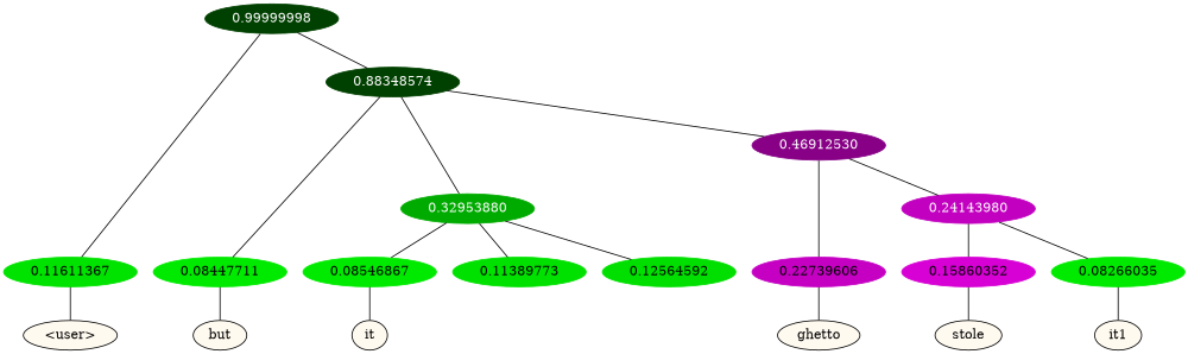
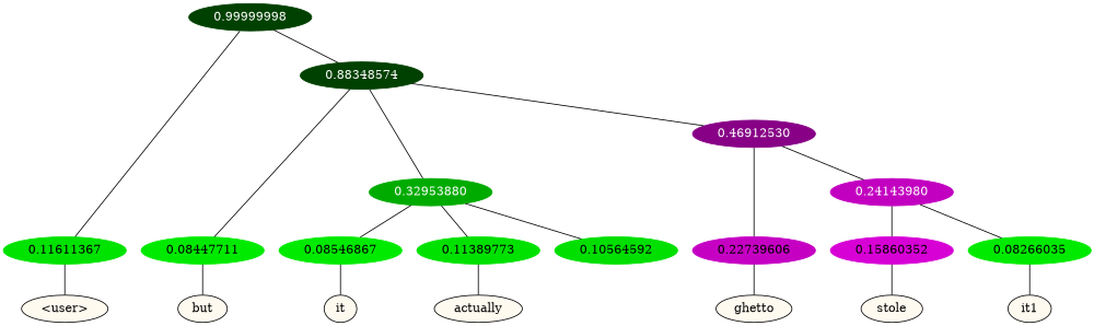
  graph {
    node [color=black format=png nodesep=0.001 ordering=out overlap_scaling=0.01 ranksep=0.001 style=filled fontcolor=black]
    n1 [fillcolor=floralwhite height=0.15 label="\<user\>" style="filled,solid" width=0.15 fontcolor=""]
    n2 [fillcolor=floralwhite height=0.15 label=it style="filled,solid" width=0.15 fontcolor=""]
+   n3 [fillcolor=floralwhite height=0.15 label=actually style="filled,solid" width=0.15 fontcolor=""]
    n4 [fillcolor=floralwhite height=0.15 label=but style="filled,solid" width=0.15 fontcolor=""]
    n5 [fillcolor=floralwhite height=0.15 label=ghetto style="filled,solid" width=0.15 fontcolor=""]
    n6 [fillcolor=floralwhite height=0.15 label=stole style="filled,solid" width=0.15 fontcolor=""]
    n7 [fillcolor=floralwhite height=0.15 label=it1 style="filled,solid" width=0.15 fontcolor=""]
    n8 [color="0.334 1.000 0.884" height=0.15 label=0.11611367 width=0.15]
    n9 [color="0.334 1.000 0.915" height=0.15 label=0.08546867 width=0.15]
    n10 [color="0.334 1.000 0.882" height=0.15 label=0.11389773 width=0.15]
-   n11 [color="0.334 1.000 0.874" height=0.15 label=0.12564592 width=0.15]
+   n11 [color="0.334 1.000 0.874" height=0.15 label=0.10564592 width=0.15]
    n12 [color="0.334 1.000 0.916" height=0.15 label=0.08447711 width=0.15]
    n13 [color="0.835 1.000 0.773" height=0.15 label=0.22739606 width=0.15]
    n14 [color="0.835 1.000 0.841" height=0.15 label=0.15860352 width=0.15]
    n15 [color="0.334 1.000 0.917" height=0.15 label=0.08266035 width=0.15]
    n16 [color="0.334 1.000 0.250" fontcolor=grey99 height=0.15 label=0.99999998 width=0.15]
    n17 [color="0.334 1.000 0.250" fontcolor=grey99 height=0.15 label=0.88348574 width=0.15]
    n18 [color="0.334 1.000 0.670" fontcolor=grey99 height=0.15 label=0.32953880 width=0.15]
    n19 [color="0.835 1.000 0.531" fontcolor=grey99 height=0.15 label=0.46912530 width=0.15]
    n20 [color="0.835 1.000 0.759" fontcolor=grey99 height=0.15 label=0.24143980 width=0.15]
    subgraph sub_1 {
      rank=same
      n1
      n2
+     n3
      n4
      n5
      n6
      n7
    }
    subgraph sub_2 {
      rank=same
      n8
      n9
      n10
      n11
      n12
      n13
      n14
      n15
    }
    n8 -- n1
    n9 -- n2
+   n10 -- n3
    n12 -- n4
    n13 -- n5
    n14 -- n6
    n15 -- n7
    n16 -- n8
    n16 -- n17
    n17 -- n12
    n17 -- n18
    n17 -- n19
    n18 -- n9
    n18 -- n10
    n18 -- n11
    n19 -- n13
    n19 -- n20
    n20 -- n14
    n20 -- n15
  }
